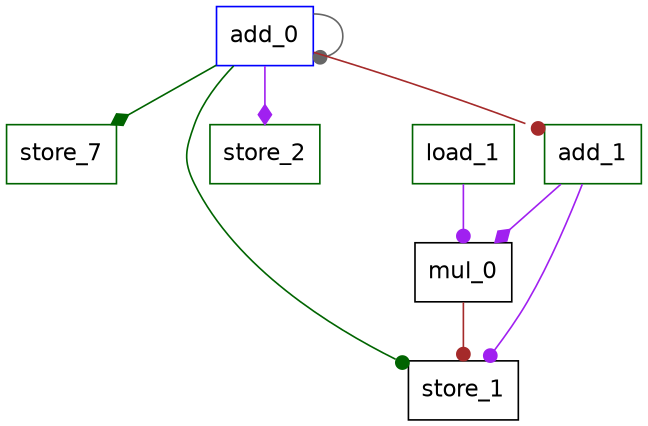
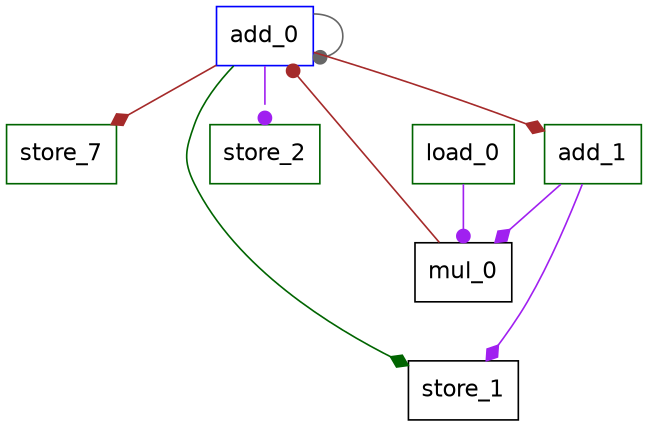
  digraph {
    fontname="DejaVu Sans"
    node [color=darkgreen fontname="DejaVu Sans" shape=rectangle]
    edge [arrowhead=dot color=purple fontname="DejaVu Sans"]
    n1 [color=blue label=add_0]
    n2 [label=add_1]
    n3 [label=store_7]
    n4 [color=black label=store_1]
    n5 [label=store_2]
    n6 [color=black label=mul_0]
-   n7 [label=load_1]
+   n7 [label=load_0]
    n1 -> n1 [color=gray40]
-   n1 -> n2 [color=brown]
-   n1 -> n3 [arrowhead=diamond color=darkgreen]
-   n1 -> n4 [color=darkgreen]
-   n1 -> n5 [arrowhead=diamond]
-   n2 -> n4
+   n1 -> n2 [arrowhead=diamond color=brown]
+   n1 -> n3 [arrowhead=diamond color=brown]
+   n1 -> n4 [arrowhead=diamond color=darkgreen]
+   n1 -> n5
+   n2 -> n4 [arrowhead=diamond]
    n2 -> n6 [arrowhead=diamond]
-   n6 -> n4 [color=brown]
+   n6 -> n1 [color=brown]
    n7 -> n6
  }
